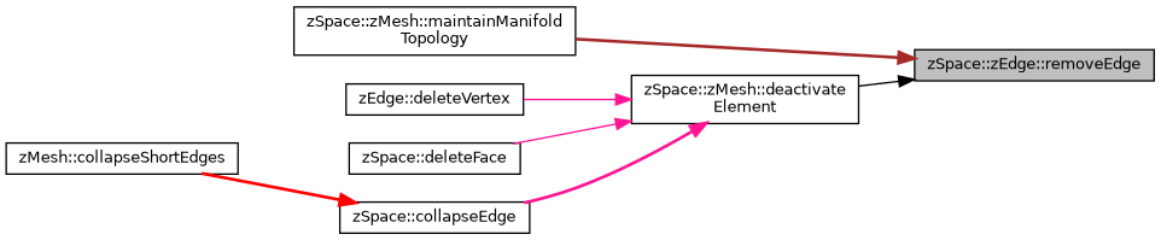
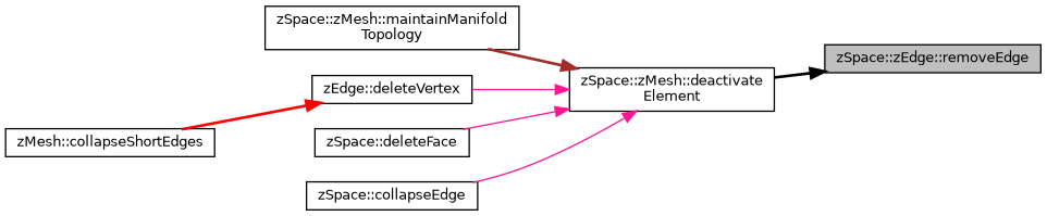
  digraph {
    rankdir=RL
    node [color=black fillcolor=white fontname=Helvetica fontsize=10 shape=record style=filled]
    edge [color=deeppink dir=back fontname=Helvetica fontsize=10 labelfontname=Helvetica labelfontsize=10 style=bold]
    n1 [fillcolor=grey75 fontcolor=black height=0.2 label="zSpace::zEdge::removeEdge" width=0.4]
    n2 [height=0.2 label="zSpace::zMesh::deactivate\lElement" width=0.4]
    n3 [height=0.2 label="zSpace::zMesh::maintainManifold\lTopology" width=0.4]
    n4 [height=0.2 label="zEdge::deleteVertex" width=0.4]
    n5 [height=0.2 label="zSpace::deleteFace" width=0.4]
    n6 [height=0.2 label="zSpace::collapseEdge" width=0.4]
    n7 [height=0.2 label="zMesh::collapseShortEdges" width=0.4]
-   n1 -> n2 [color=black style=solid]
-   n1 -> n3 [color=brown]
+   n1 -> n2 [color=black]
+   n2 -> n3 [color=brown]
    n2 -> n4 [style=solid]
    n2 -> n5 [style=solid]
-   n2 -> n6
-   n6 -> n7 [color=red]
+   n2 -> n6 [style=solid]
+   n4 -> n7 [color=red]
  }
